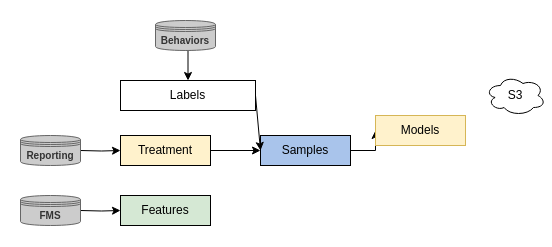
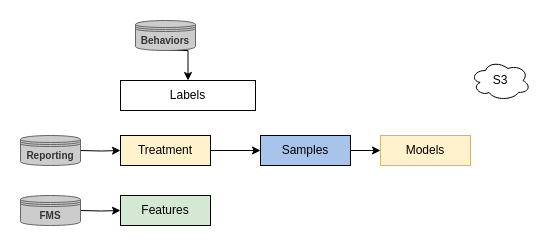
  <mxCell id="0" />
  <mxCell id="1" parent="0" />
  <mxCell id="2" value="Labels" style="rounded=0;whiteSpace=wrap;html=1;fillColor=#FFFFFF;" vertex="1" parent="1"><mxGeometry x="120" y="80" width="135" height="30" as="geometry" /></mxCell>
  <mxCell id="3" value="Treatment" style="rounded=0;whiteSpace=wrap;html=1;fillColor=#fff2cc;" vertex="1" parent="1"><mxGeometry x="120" y="135" width="90" height="30" as="geometry" /></mxCell>
  <mxCell id="4" value="Features" style="rounded=0;whiteSpace=wrap;html=1;fillColor=#d5e8d4;" vertex="1" parent="1"><mxGeometry x="120" y="195" width="90" height="30" as="geometry" /></mxCell>
  <mxCell id="5" style="edgeStyle=orthogonalEdgeStyle;rounded=0;orthogonalLoop=1;jettySize=auto;html=1;exitX=1;exitY=0;exitDx=0;exitDy=30;exitPerimeter=0;entryX=0;entryY=0.5;entryDx=0;entryDy=0;" edge="1" parent="1" target="3"><mxGeometry relative="1" as="geometry"><mxPoint x="80" y="150" as="sourcePoint" /></mxGeometry></mxCell>
  <mxCell id="6" style="edgeStyle=orthogonalEdgeStyle;rounded=0;orthogonalLoop=1;jettySize=auto;html=1;exitX=1;exitY=0;exitDx=0;exitDy=30;exitPerimeter=0;entryX=0;entryY=0.5;entryDx=0;entryDy=0;" edge="1" parent="1" target="4"><mxGeometry relative="1" as="geometry"><mxPoint x="80" y="210" as="sourcePoint" /></mxGeometry></mxCell>
  <mxCell id="7" style="edgeStyle=orthogonalEdgeStyle;rounded=0;orthogonalLoop=1;jettySize=auto;html=1;exitX=0.5;exitY=1;exitDx=0;exitDy=0;entryX=0.5;entryY=0;entryDx=0;entryDy=0;" edge="1" parent="1" source="8" target="2"><mxGeometry relative="1" as="geometry" /></mxCell>
- <mxCell id="8" value="Behaviors" style="shape=datastore;whiteSpace=wrap;html=1;fontStyle=1;fontSize=10;labelBackgroundColor=none;fillColor=#CCCCCC;fontColor=#333333;strokeColor=#666666;" vertex="1" parent="1"><mxGeometry x="155" y="20" width="60" height="30" as="geometry" /></mxCell>
+ <mxCell id="8" value="Behaviors" style="shape=datastore;whiteSpace=wrap;html=1;fontStyle=1;fontSize=10;labelBackgroundColor=none;fillColor=#CCCCCC;fontColor=#333333;strokeColor=#666666;" vertex="1" parent="1"><mxGeometry x="135" y="20" width="60" height="30" as="geometry" /></mxCell>
  <mxCell id="9" value="Reporting" style="shape=datastore;whiteSpace=wrap;html=1;fontStyle=1;fontSize=10;labelBackgroundColor=none;fillColor=#CCCCCC;fontColor=#333333;strokeColor=#666666;" vertex="1" parent="1"><mxGeometry x="20" y="135" width="60" height="30" as="geometry" /></mxCell>
  <mxCell id="10" value="FMS" style="shape=datastore;whiteSpace=wrap;html=1;fontStyle=1;fontSize=10;labelBackgroundColor=none;fillColor=#CCCCCC;fontColor=#333333;strokeColor=#666666;" vertex="1" parent="1"><mxGeometry x="20" y="195" width="60" height="30" as="geometry" /></mxCell>
  <mxCell id="11" style="edgeStyle=orthogonalEdgeStyle;rounded=0;orthogonalLoop=1;jettySize=auto;html=1;exitX=1;exitY=0.5;exitDx=0;exitDy=0;entryX=0;entryY=0.5;entryDx=0;entryDy=0;" edge="1" parent="1" source="12" target="15"><mxGeometry relative="1" as="geometry" /></mxCell>
  <mxCell id="12" value="Samples" style="rounded=0;whiteSpace=wrap;html=1;fillColor=#A9C4EB;" vertex="1" parent="1"><mxGeometry x="260" y="135" width="90" height="30" as="geometry" /></mxCell>
- <mxCell id="13" value="" style="endArrow=classic;html=1;rounded=0;exitX=1;exitY=0.5;exitDx=0;exitDy=0;entryX=0;entryY=0.5;entryDx=0;entryDy=0;" edge="1" parent="1" source="2" target="12"><mxGeometry width="50" height="50" relative="1" as="geometry"><mxPoint x="340" y="190" as="sourcePoint" /><mxPoint x="390" y="140" as="targetPoint" /></mxGeometry></mxCell>
  <mxCell id="14" value="" style="endArrow=classic;html=1;rounded=0;exitX=1;exitY=0.5;exitDx=0;exitDy=0;" edge="1" parent="1" source="3"><mxGeometry width="50" height="50" relative="1" as="geometry"><mxPoint x="220" y="105" as="sourcePoint" /><mxPoint x="260" y="150" as="targetPoint" /></mxGeometry></mxCell>
- <mxCell id="15" value="Models" style="rounded=0;whiteSpace=wrap;html=1;fillColor=#fff2cc;strokeColor=#d6b656;" vertex="1" parent="1"><mxGeometry x="375" y="115" width="90" height="30" as="geometry" /></mxCell>
- <mxCell id="16" value="S3" style="ellipse;shape=cloud;whiteSpace=wrap;html=1;" vertex="1" parent="1"><mxGeometry x="485" y="75" width="60" height="40" as="geometry" /></mxCell>
+ <mxCell id="15" value="Models" style="rounded=0;whiteSpace=wrap;html=1;fillColor=#fff2cc;strokeColor=#d6b656;" vertex="1" parent="1"><mxGeometry x="380" y="135" width="90" height="30" as="geometry" /></mxCell>
+ <mxCell id="16" value="S3" style="ellipse;shape=cloud;whiteSpace=wrap;html=1;" vertex="1" parent="1"><mxGeometry x="470" y="60" width="60" height="40" as="geometry" /></mxCell>
